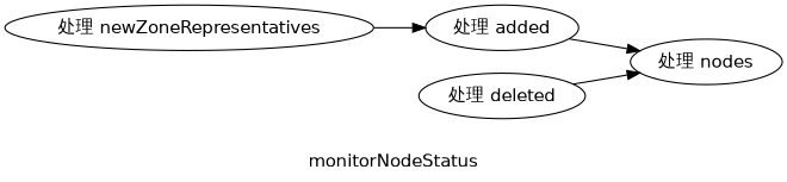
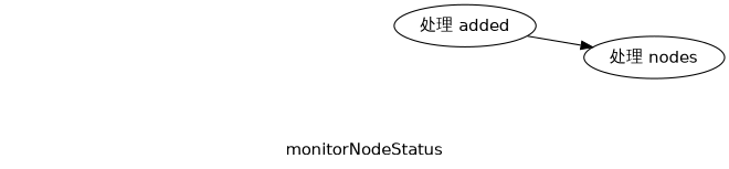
  digraph {
    fontname="DejaVu Sans"
    label=monitorNodeStatus
    rankdir=LR
    node [fontname="DejaVu Sans"]
    edge [fontname="DejaVu Sans"]
-   "处理 newZoneRepresentatives"
    "处理 added"
    "处理 nodes"
-   "处理 deleted"
-   "处理 newZoneRepresentatives" -> "处理 added"
    "处理 added" -> "处理 nodes"
-   "处理 deleted" -> "处理 nodes"
  }
